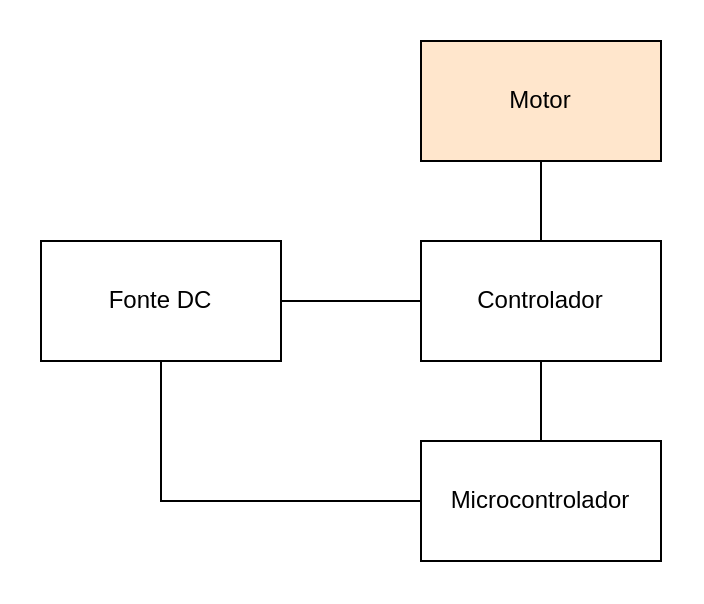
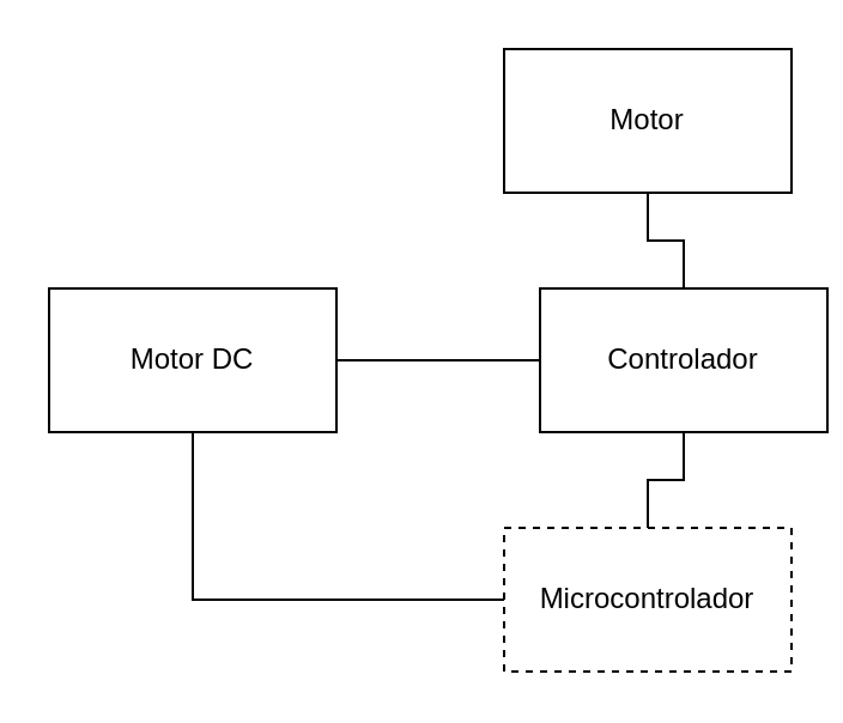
  <mxCell id="0" />
  <mxCell id="1" parent="0" />
- <mxCell id="2" value="Microcontrolador" style="rounded=0;whiteSpace=wrap;html=1;" parent="1" vertex="1"><mxGeometry x="210" y="220" width="120" height="60" as="geometry" /></mxCell>
- <mxCell id="3" value="Motor" style="rounded=0;whiteSpace=wrap;html=1;fillColor=#ffe6cc;" parent="1" vertex="1"><mxGeometry x="210" y="20" width="120" height="60" as="geometry" /></mxCell>
+ <mxCell id="2" value="Microcontrolador" style="rounded=0;whiteSpace=wrap;html=1;dashed=1;" parent="1" vertex="1"><mxGeometry x="210" y="220" width="120" height="60" as="geometry" /></mxCell>
+ <mxCell id="3" value="Motor" style="rounded=0;whiteSpace=wrap;html=1;" parent="1" vertex="1"><mxGeometry x="210" y="20" width="120" height="60" as="geometry" /></mxCell>
  <mxCell id="4" style="edgeStyle=orthogonalEdgeStyle;rounded=0;orthogonalLoop=1;jettySize=auto;html=1;entryX=0;entryY=0.5;entryDx=0;entryDy=0;endArrow=none;endFill=0;" parent="1" source="6" target="2" edge="1"><mxGeometry relative="1" as="geometry"><Array as="points"><mxPoint x="80" y="250" /></Array></mxGeometry></mxCell>
  <mxCell id="5" style="edgeStyle=orthogonalEdgeStyle;rounded=0;orthogonalLoop=1;jettySize=auto;html=1;endArrow=none;endFill=0;" parent="1" source="6" target="9" edge="1"><mxGeometry relative="1" as="geometry" /></mxCell>
- <mxCell id="6" value="Fonte DC" style="rounded=0;whiteSpace=wrap;html=1;" parent="1" vertex="1"><mxGeometry x="20" y="120" width="120" height="60" as="geometry" /></mxCell>
+ <mxCell id="6" value="Motor DC" style="rounded=0;whiteSpace=wrap;html=1;" parent="1" vertex="1"><mxGeometry x="20" y="120" width="120" height="60" as="geometry" /></mxCell>
  <mxCell id="7" value="" style="edgeStyle=orthogonalEdgeStyle;rounded=0;orthogonalLoop=1;jettySize=auto;html=1;endArrow=none;endFill=0;" parent="1" source="9" target="2" edge="1"><mxGeometry relative="1" as="geometry" /></mxCell>
  <mxCell id="8" value="" style="edgeStyle=orthogonalEdgeStyle;rounded=0;orthogonalLoop=1;jettySize=auto;html=1;endArrow=none;endFill=0;" parent="1" source="9" target="3" edge="1"><mxGeometry relative="1" as="geometry" /></mxCell>
- <mxCell id="9" value="Controlador" style="rounded=0;whiteSpace=wrap;html=1;" parent="1" vertex="1"><mxGeometry x="210" y="120" width="120" height="60" as="geometry" /></mxCell>
+ <mxCell id="9" value="Controlador" style="rounded=0;whiteSpace=wrap;html=1;" parent="1" vertex="1"><mxGeometry x="225" y="120" width="120" height="60" as="geometry" /></mxCell>
